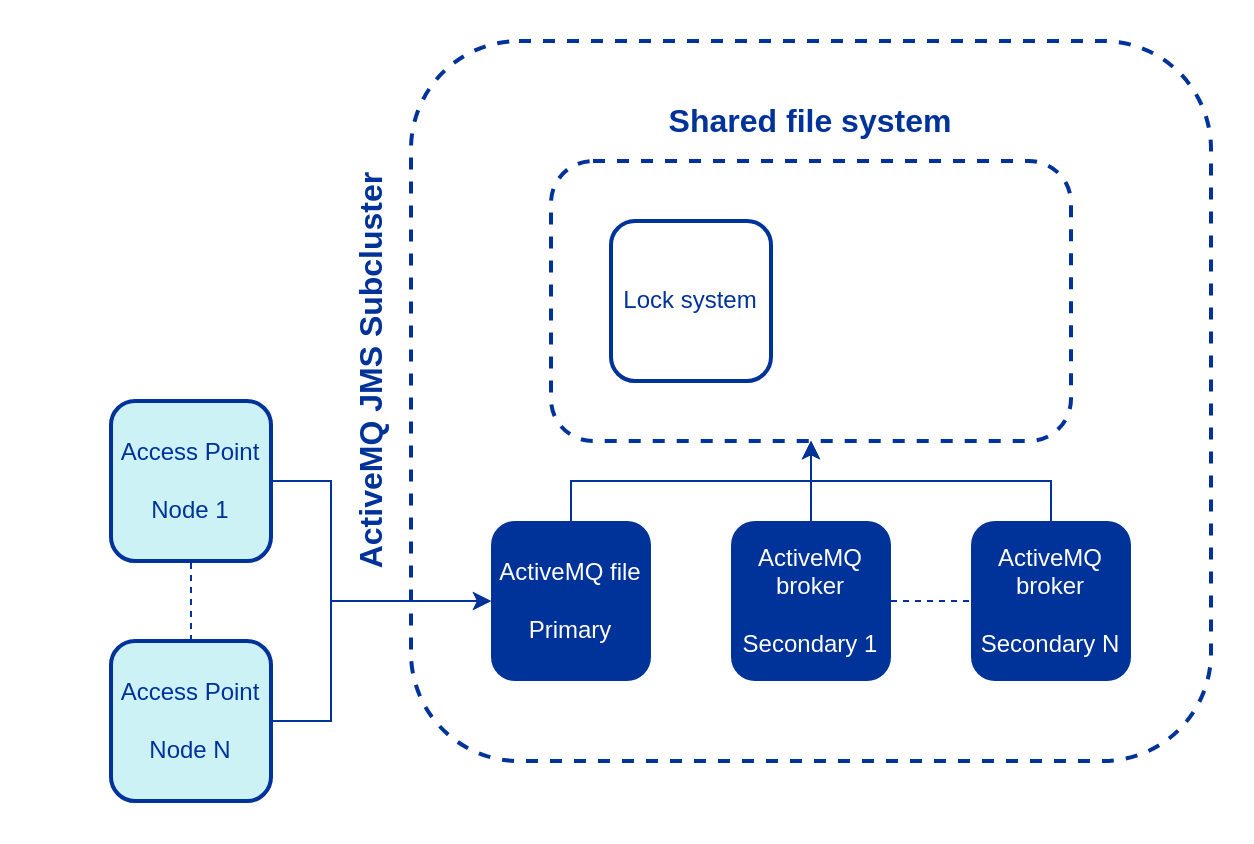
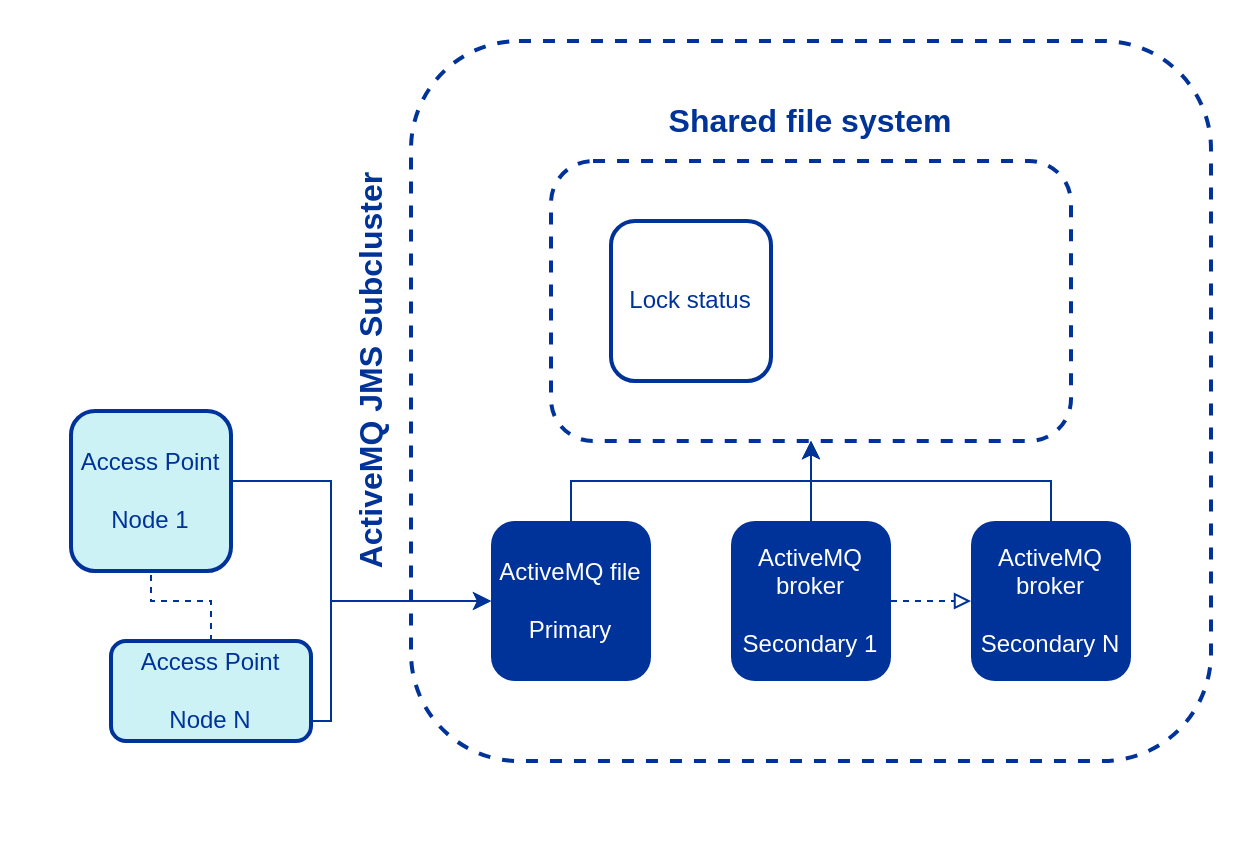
  <mxCell id="0" />
  <mxCell id="1" parent="0" />
  <mxCell id="2" value="ActiveMQ JMS Subcluster" style="text;html=1;strokeColor=none;fillColor=none;align=center;verticalAlign=middle;whiteSpace=wrap;rounded=0;dashed=1;fontStyle=1;fontSize=16;rotation=-90;fontColor=#003399;" parent="1" vertex="1"><mxGeometry x="20" y="175" width="330" height="20" as="geometry" /></mxCell>
  <mxCell id="3" style="edgeStyle=orthogonalEdgeStyle;rounded=0;orthogonalLoop=1;jettySize=auto;html=1;exitX=1;exitY=0.5;exitDx=0;exitDy=0;entryX=0;entryY=0.5;entryDx=0;entryDy=0;strokeColor=#003399;" parent="1" source="4" target="7" edge="1"><mxGeometry relative="1" as="geometry"><Array as="points"><mxPoint x="165" y="240" /><mxPoint x="165" y="300" /></Array></mxGeometry></mxCell>
- <mxCell id="4" value="&lt;font&gt;Access Point&lt;br&gt;&lt;br&gt;Node 1&lt;/font&gt;" style="rounded=1;whiteSpace=wrap;html=1;strokeColor=#003399;strokeWidth=2;fillColor=#CDF2F6;aspect=fixed;fontColor=#003399;" parent="1" vertex="1"><mxGeometry x="55" y="200" width="80" height="80" as="geometry" /></mxCell>
+ <mxCell id="4" value="&lt;font&gt;Access Point&lt;br&gt;&lt;br&gt;Node 1&lt;/font&gt;" style="rounded=1;whiteSpace=wrap;html=1;strokeColor=#003399;strokeWidth=2;fillColor=#CDF2F6;aspect=fixed;fontColor=#003399;" parent="1" vertex="1"><mxGeometry x="35" y="205" width="80" height="80" as="geometry" /></mxCell>
  <mxCell id="5" style="edgeStyle=orthogonalEdgeStyle;rounded=0;orthogonalLoop=1;jettySize=auto;html=1;exitX=0.5;exitY=0;exitDx=0;exitDy=0;entryX=0.5;entryY=1;entryDx=0;entryDy=0;strokeColor=#003399;" parent="1" source="7" target="13" edge="1"><mxGeometry relative="1" as="geometry" /></mxCell>
  <mxCell id="6" value="" style="rounded=1;whiteSpace=wrap;html=1;strokeWidth=2;fillColor=none;dashed=1;strokeColor=#003399;" parent="1" vertex="1"><mxGeometry x="205" y="20" width="400" height="360" as="geometry" /></mxCell>
  <mxCell id="7" value="&lt;font color=&quot;#ffffff&quot;&gt;ActiveMQ file&lt;br&gt;&lt;br&gt;Primary&lt;/font&gt;" style="rounded=1;whiteSpace=wrap;html=1;dashed=1;strokeColor=none;strokeWidth=2;fillColor=#003399;aspect=fixed;" parent="1" vertex="1"><mxGeometry x="245" y="260" width="80" height="80" as="geometry" /></mxCell>
- <mxCell id="8" style="edgeStyle=orthogonalEdgeStyle;rounded=0;orthogonalLoop=1;jettySize=auto;html=1;exitX=1;exitY=0.5;exitDx=0;exitDy=0;entryX=0;entryY=0.5;entryDx=0;entryDy=0;dashed=1;strokeColor=#003399;endArrow=none;endFill=0;" parent="1" source="10" target="12" edge="1"><mxGeometry relative="1" as="geometry" /></mxCell>
+ <mxCell id="8" style="edgeStyle=orthogonalEdgeStyle;rounded=0;orthogonalLoop=1;jettySize=auto;html=1;exitX=1;exitY=0.5;exitDx=0;exitDy=0;entryX=0;entryY=0.5;entryDx=0;entryDy=0;dashed=1;strokeColor=#003399;endArrow=block;endFill=0;" parent="1" source="10" target="12" edge="1"><mxGeometry relative="1" as="geometry" /></mxCell>
  <mxCell id="9" style="edgeStyle=orthogonalEdgeStyle;rounded=0;orthogonalLoop=1;jettySize=auto;html=1;exitX=0.5;exitY=0;exitDx=0;exitDy=0;entryX=0.5;entryY=1;entryDx=0;entryDy=0;strokeColor=#003399;" parent="1" source="10" target="13" edge="1"><mxGeometry relative="1" as="geometry" /></mxCell>
  <mxCell id="10" value="&lt;font color=&quot;#ffffff&quot;&gt;ActiveMQ broker&lt;br&gt;&lt;br&gt;Secondary 1&lt;/font&gt;" style="rounded=1;whiteSpace=wrap;html=1;dashed=1;strokeColor=none;strokeWidth=2;fillColor=#003399;aspect=fixed;" parent="1" vertex="1"><mxGeometry x="365" y="260" width="80" height="80" as="geometry" /></mxCell>
  <mxCell id="11" style="edgeStyle=orthogonalEdgeStyle;rounded=0;orthogonalLoop=1;jettySize=auto;html=1;exitX=0.5;exitY=0;exitDx=0;exitDy=0;entryX=0.5;entryY=1;entryDx=0;entryDy=0;strokeColor=#003399;" parent="1" source="12" target="13" edge="1"><mxGeometry relative="1" as="geometry" /></mxCell>
  <mxCell id="12" value="&lt;font color=&quot;#ffffff&quot;&gt;ActiveMQ broker&lt;br&gt;&lt;br&gt;Secondary N&lt;/font&gt;" style="rounded=1;whiteSpace=wrap;html=1;dashed=1;strokeColor=none;strokeWidth=2;fillColor=#003399;aspect=fixed;" parent="1" vertex="1"><mxGeometry x="485" y="260" width="80" height="80" as="geometry" /></mxCell>
  <mxCell id="13" value="" style="rounded=1;whiteSpace=wrap;html=1;strokeWidth=2;fillColor=none;dashed=1;strokeColor=#003399;" parent="1" vertex="1"><mxGeometry x="275" y="80" width="260" height="140" as="geometry" /></mxCell>
  <mxCell id="14" value="Shared file system" style="text;html=1;strokeColor=none;fillColor=none;align=center;verticalAlign=middle;whiteSpace=wrap;rounded=0;dashed=1;fontStyle=1;fontSize=16;rotation=0;fontColor=#003399;" parent="1" vertex="1"><mxGeometry x="275" y="50" width="260" height="20" as="geometry" /></mxCell>
- <mxCell id="15" value="Lock system" style="rounded=1;whiteSpace=wrap;html=1;strokeColor=#003399;strokeWidth=2;fillColor=none;aspect=fixed;fontColor=#003399;" parent="1" vertex="1"><mxGeometry x="305" y="110" width="80" height="80" as="geometry" /></mxCell>
+ <mxCell id="15" value="Lock status" style="rounded=1;whiteSpace=wrap;html=1;strokeColor=#003399;strokeWidth=2;fillColor=none;aspect=fixed;fontColor=#003399;" parent="1" vertex="1"><mxGeometry x="305" y="110" width="80" height="80" as="geometry" /></mxCell>
  <mxCell id="16" style="edgeStyle=orthogonalEdgeStyle;rounded=0;orthogonalLoop=1;jettySize=auto;html=1;exitX=1;exitY=0.5;exitDx=0;exitDy=0;entryX=0;entryY=0.5;entryDx=0;entryDy=0;strokeColor=#003399;" parent="1" source="18" target="7" edge="1"><mxGeometry relative="1" as="geometry"><Array as="points"><mxPoint x="165" y="360" /><mxPoint x="165" y="300" /></Array></mxGeometry></mxCell>
  <mxCell id="17" style="edgeStyle=orthogonalEdgeStyle;rounded=0;orthogonalLoop=1;jettySize=auto;html=1;exitX=0.5;exitY=0;exitDx=0;exitDy=0;entryX=0.5;entryY=1;entryDx=0;entryDy=0;endArrow=none;endFill=0;dashed=1;strokeColor=#003399;" parent="1" source="18" target="4" edge="1"><mxGeometry relative="1" as="geometry" /></mxCell>
- <mxCell id="18" value="&lt;font&gt;Access Point&lt;br&gt;&lt;br&gt;Node N&lt;/font&gt;" style="rounded=1;whiteSpace=wrap;html=1;strokeColor=#003399;strokeWidth=2;fillColor=#CDF2F6;aspect=fixed;fontColor=#003399;" parent="1" vertex="1"><mxGeometry x="55" y="320" width="80" height="80" as="geometry" /></mxCell>
+ <mxCell id="18" value="&lt;font&gt;Access Point&lt;br&gt;&lt;br&gt;Node N&lt;/font&gt;" style="rounded=1;whiteSpace=wrap;html=1;strokeColor=#003399;strokeWidth=2;fillColor=#CDF2F6;aspect=fixed;fontColor=#003399;" parent="1" vertex="1"><mxGeometry x="55" y="320" width="100" height="50" as="geometry" /></mxCell>
